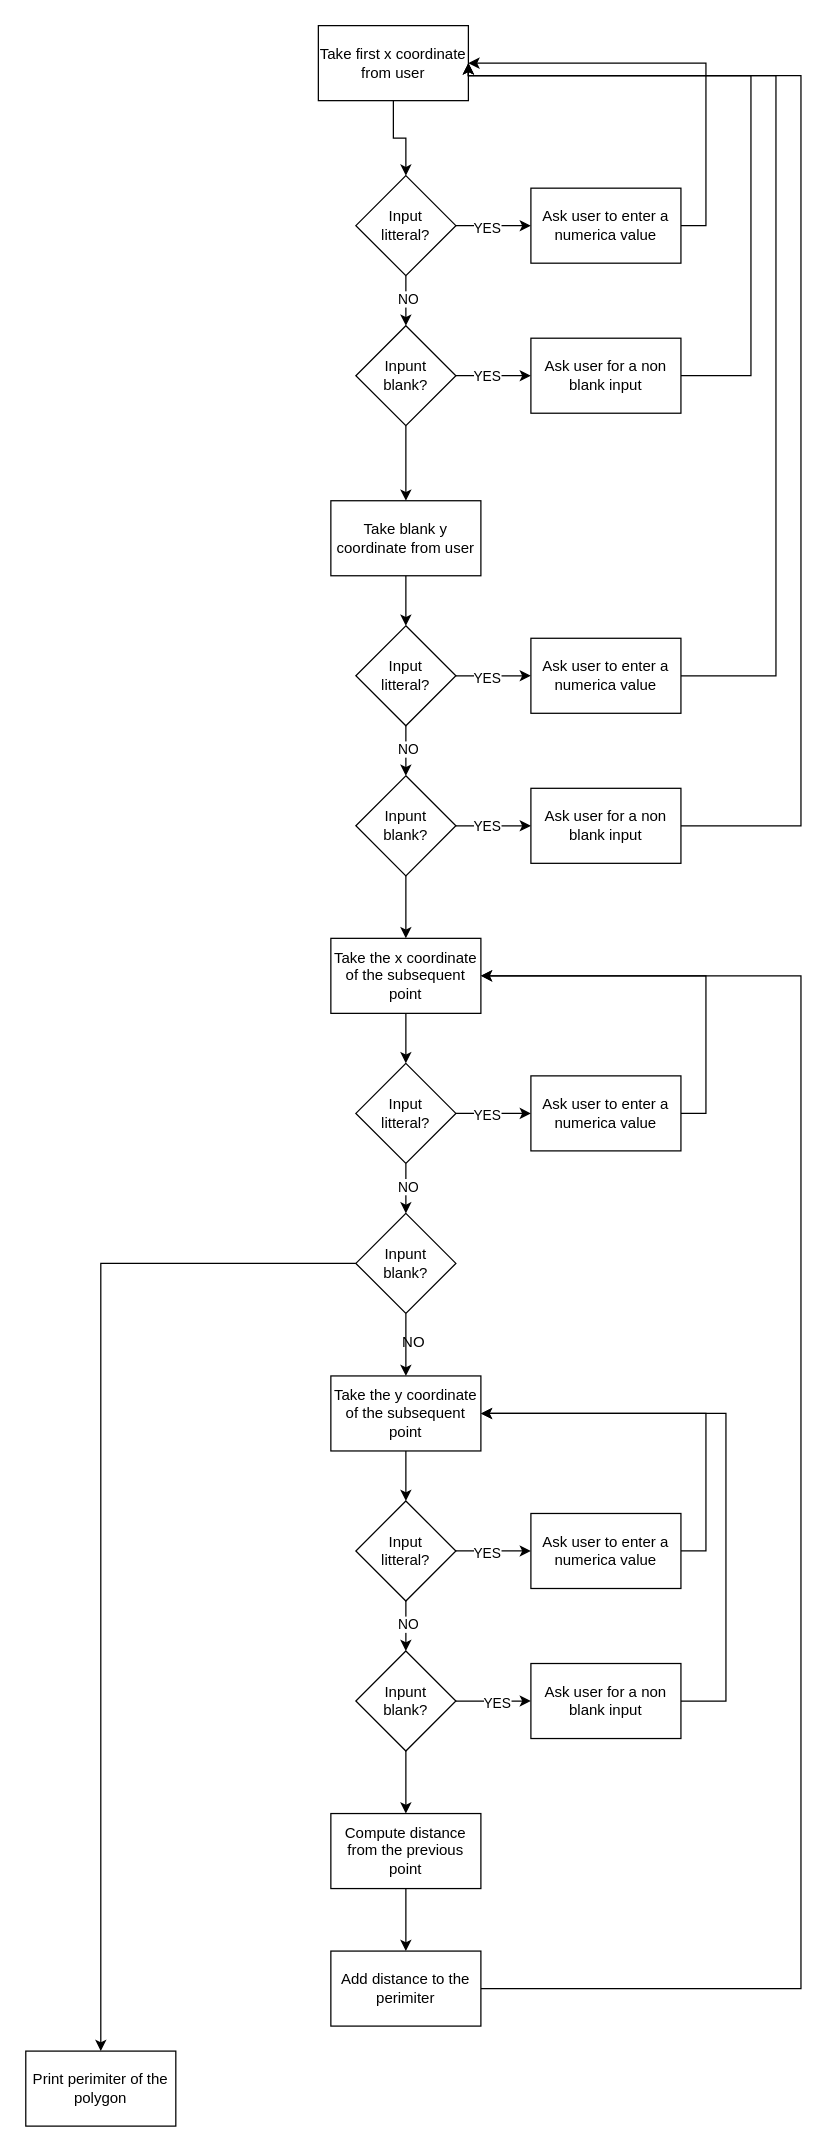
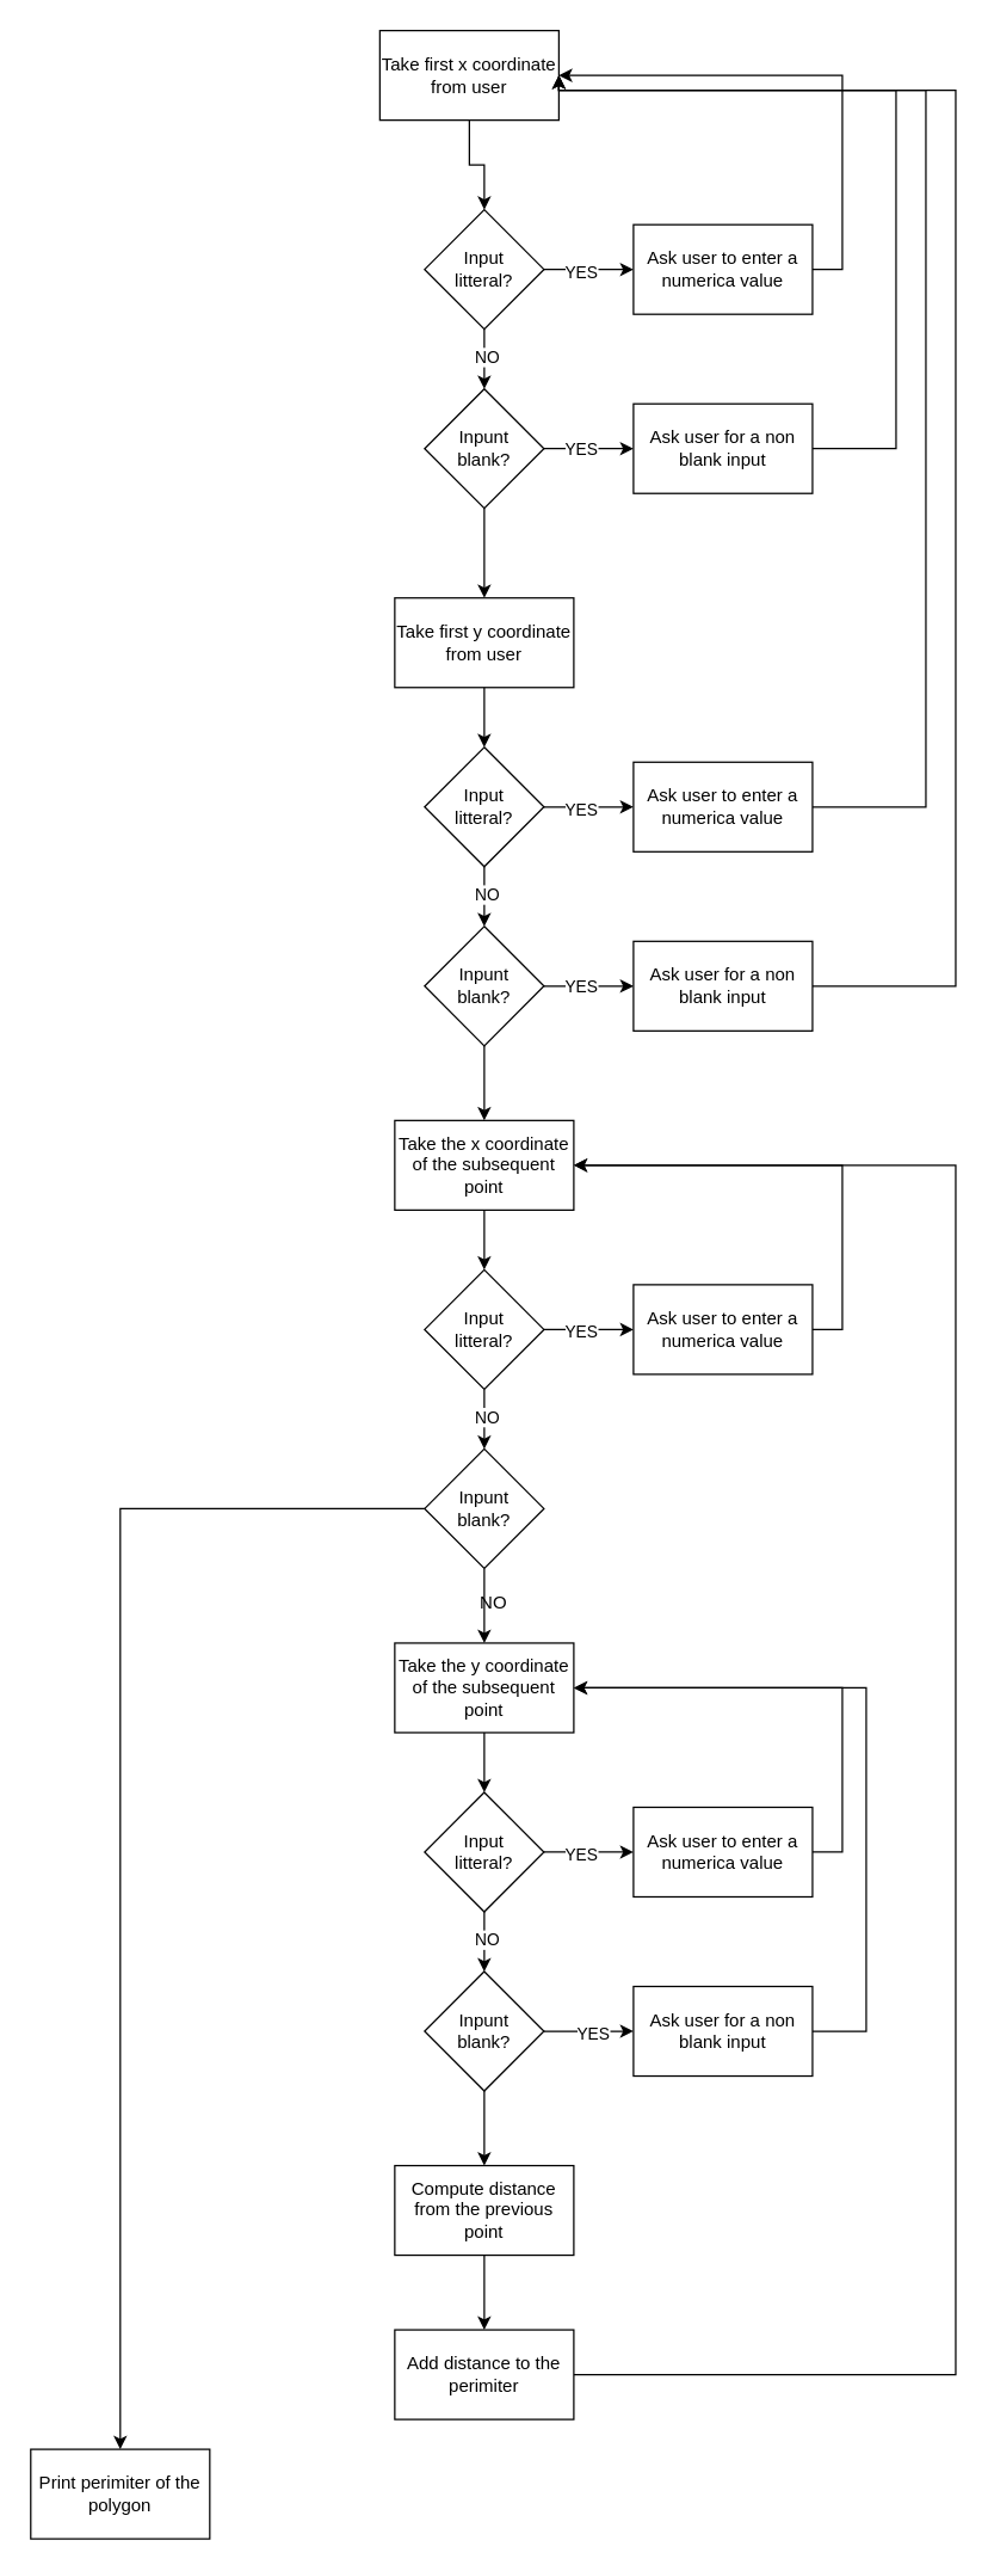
  <mxCell id="0" />
  <mxCell id="1" parent="0" />
  <mxCell id="2" value="" style="edgeStyle=orthogonalEdgeStyle;rounded=0;orthogonalLoop=1;jettySize=auto;html=1;" edge="1" parent="1" source="3" target="8"><mxGeometry relative="1" as="geometry" /></mxCell>
  <mxCell id="3" value="Take first x coordinate from user" style="rounded=0;whiteSpace=wrap;html=1;" vertex="1" parent="1"><mxGeometry x="254" y="20" width="120" height="60" as="geometry" /></mxCell>
  <mxCell id="4" value="" style="edgeStyle=orthogonalEdgeStyle;rounded=0;orthogonalLoop=1;jettySize=auto;html=1;" edge="1" parent="1" source="8" target="12"><mxGeometry relative="1" as="geometry" /></mxCell>
  <mxCell id="5" value="NO" style="edgeLabel;html=1;align=center;verticalAlign=middle;resizable=0;points=[];" vertex="1" connectable="0" parent="4"><mxGeometry x="-0.1" y="1" relative="1" as="geometry"><mxPoint as="offset" /></mxGeometry></mxCell>
  <mxCell id="6" value="" style="edgeStyle=orthogonalEdgeStyle;rounded=0;orthogonalLoop=1;jettySize=auto;html=1;" edge="1" parent="1" source="8" target="14"><mxGeometry relative="1" as="geometry" /></mxCell>
  <mxCell id="7" value="YES" style="edgeLabel;html=1;align=center;verticalAlign=middle;resizable=0;points=[];" vertex="1" connectable="0" parent="6"><mxGeometry x="-0.2" y="-1" relative="1" as="geometry"><mxPoint as="offset" /></mxGeometry></mxCell>
  <mxCell id="8" value="Input&lt;div&gt;litteral?&lt;/div&gt;" style="rhombus;whiteSpace=wrap;html=1;rounded=0;" vertex="1" parent="1"><mxGeometry x="284" y="140" width="80" height="80" as="geometry" /></mxCell>
  <mxCell id="9" value="" style="edgeStyle=orthogonalEdgeStyle;rounded=0;orthogonalLoop=1;jettySize=auto;html=1;" edge="1" parent="1" source="12" target="16"><mxGeometry relative="1" as="geometry" /></mxCell>
  <mxCell id="10" value="YES" style="edgeLabel;html=1;align=center;verticalAlign=middle;resizable=0;points=[];" vertex="1" connectable="0" parent="9"><mxGeometry x="-0.2" relative="1" as="geometry"><mxPoint as="offset" /></mxGeometry></mxCell>
  <mxCell id="11" value="" style="edgeStyle=orthogonalEdgeStyle;rounded=0;orthogonalLoop=1;jettySize=auto;html=1;" edge="1" parent="1" source="12" target="18"><mxGeometry relative="1" as="geometry" /></mxCell>
  <mxCell id="12" value="Inpunt&lt;div&gt;blank?&lt;/div&gt;" style="rhombus;whiteSpace=wrap;html=1;rounded=0;" vertex="1" parent="1"><mxGeometry x="284" y="260" width="80" height="80" as="geometry" /></mxCell>
  <mxCell id="13" style="edgeStyle=orthogonalEdgeStyle;rounded=0;orthogonalLoop=1;jettySize=auto;html=1;exitX=1;exitY=0.5;exitDx=0;exitDy=0;entryX=1;entryY=0.5;entryDx=0;entryDy=0;" edge="1" parent="1" source="14" target="3"><mxGeometry relative="1" as="geometry" /></mxCell>
  <mxCell id="14" value="Ask user to enter a numerica value" style="whiteSpace=wrap;html=1;rounded=0;" vertex="1" parent="1"><mxGeometry x="424" y="150" width="120" height="60" as="geometry" /></mxCell>
  <mxCell id="15" style="edgeStyle=orthogonalEdgeStyle;rounded=0;orthogonalLoop=1;jettySize=auto;html=1;exitX=1;exitY=0.5;exitDx=0;exitDy=0;entryX=1;entryY=0.5;entryDx=0;entryDy=0;" edge="1" parent="1" source="16" target="3"><mxGeometry relative="1" as="geometry"><Array as="points"><mxPoint x="600" y="300" /><mxPoint x="600" y="60" /></Array></mxGeometry></mxCell>
  <mxCell id="16" value="Ask user for a non blank input" style="whiteSpace=wrap;html=1;rounded=0;" vertex="1" parent="1"><mxGeometry x="424" y="270" width="120" height="60" as="geometry" /></mxCell>
  <mxCell id="17" style="edgeStyle=orthogonalEdgeStyle;rounded=0;orthogonalLoop=1;jettySize=auto;html=1;exitX=0.5;exitY=1;exitDx=0;exitDy=0;entryX=0.5;entryY=0;entryDx=0;entryDy=0;" edge="1" parent="1" source="18" target="23"><mxGeometry relative="1" as="geometry" /></mxCell>
- <mxCell id="18" value="Take blank y coordinate from user" style="whiteSpace=wrap;html=1;rounded=0;" vertex="1" parent="1"><mxGeometry x="264" y="400" width="120" height="60" as="geometry" /></mxCell>
+ <mxCell id="18" value="Take first y coordinate from user" style="whiteSpace=wrap;html=1;rounded=0;" vertex="1" parent="1"><mxGeometry x="264" y="400" width="120" height="60" as="geometry" /></mxCell>
  <mxCell id="19" value="" style="edgeStyle=orthogonalEdgeStyle;rounded=0;orthogonalLoop=1;jettySize=auto;html=1;" edge="1" parent="1" source="23" target="27"><mxGeometry relative="1" as="geometry" /></mxCell>
  <mxCell id="20" value="NO" style="edgeLabel;html=1;align=center;verticalAlign=middle;resizable=0;points=[];" vertex="1" connectable="0" parent="19"><mxGeometry x="-0.1" y="1" relative="1" as="geometry"><mxPoint as="offset" /></mxGeometry></mxCell>
  <mxCell id="21" value="" style="edgeStyle=orthogonalEdgeStyle;rounded=0;orthogonalLoop=1;jettySize=auto;html=1;" edge="1" parent="1" source="23" target="29"><mxGeometry relative="1" as="geometry" /></mxCell>
  <mxCell id="22" value="YES" style="edgeLabel;html=1;align=center;verticalAlign=middle;resizable=0;points=[];" vertex="1" connectable="0" parent="21"><mxGeometry x="-0.2" y="-1" relative="1" as="geometry"><mxPoint as="offset" /></mxGeometry></mxCell>
  <mxCell id="23" value="Input&lt;div&gt;litteral?&lt;/div&gt;" style="rhombus;whiteSpace=wrap;html=1;rounded=0;" vertex="1" parent="1"><mxGeometry x="284" y="500" width="80" height="80" as="geometry" /></mxCell>
  <mxCell id="24" value="" style="edgeStyle=orthogonalEdgeStyle;rounded=0;orthogonalLoop=1;jettySize=auto;html=1;" edge="1" parent="1" source="27" target="31"><mxGeometry relative="1" as="geometry" /></mxCell>
  <mxCell id="25" value="YES" style="edgeLabel;html=1;align=center;verticalAlign=middle;resizable=0;points=[];" vertex="1" connectable="0" parent="24"><mxGeometry x="-0.2" relative="1" as="geometry"><mxPoint as="offset" /></mxGeometry></mxCell>
  <mxCell id="26" value="" style="edgeStyle=orthogonalEdgeStyle;rounded=0;orthogonalLoop=1;jettySize=auto;html=1;" edge="1" parent="1" source="27" target="33"><mxGeometry relative="1" as="geometry" /></mxCell>
  <mxCell id="27" value="Inpunt&lt;div&gt;blank?&lt;/div&gt;" style="rhombus;whiteSpace=wrap;html=1;rounded=0;" vertex="1" parent="1"><mxGeometry x="284" y="620" width="80" height="80" as="geometry" /></mxCell>
  <mxCell id="28" style="edgeStyle=orthogonalEdgeStyle;rounded=0;orthogonalLoop=1;jettySize=auto;html=1;exitX=1;exitY=0.5;exitDx=0;exitDy=0;entryX=1;entryY=0.5;entryDx=0;entryDy=0;" edge="1" parent="1" source="29" target="3"><mxGeometry relative="1" as="geometry"><Array as="points"><mxPoint x="620" y="540" /><mxPoint x="620" y="60" /></Array></mxGeometry></mxCell>
  <mxCell id="29" value="Ask user to enter a numerica value" style="whiteSpace=wrap;html=1;rounded=0;" vertex="1" parent="1"><mxGeometry x="424" y="510" width="120" height="60" as="geometry" /></mxCell>
  <mxCell id="30" style="edgeStyle=orthogonalEdgeStyle;rounded=0;orthogonalLoop=1;jettySize=auto;html=1;exitX=1;exitY=0.5;exitDx=0;exitDy=0;entryX=1;entryY=0.5;entryDx=0;entryDy=0;" edge="1" parent="1" source="31" target="3"><mxGeometry relative="1" as="geometry"><Array as="points"><mxPoint x="640" y="660" /><mxPoint x="640" y="60" /></Array></mxGeometry></mxCell>
  <mxCell id="31" value="Ask user for a non blank input" style="whiteSpace=wrap;html=1;rounded=0;" vertex="1" parent="1"><mxGeometry x="424" y="630" width="120" height="60" as="geometry" /></mxCell>
  <mxCell id="32" style="edgeStyle=orthogonalEdgeStyle;rounded=0;orthogonalLoop=1;jettySize=auto;html=1;exitX=0.5;exitY=1;exitDx=0;exitDy=0;" edge="1" parent="1" source="33" target="38"><mxGeometry relative="1" as="geometry" /></mxCell>
  <mxCell id="33" value="Take the x coordinate of the subsequent point" style="whiteSpace=wrap;html=1;rounded=0;" vertex="1" parent="1"><mxGeometry x="264" y="750" width="120" height="60" as="geometry" /></mxCell>
  <mxCell id="34" value="" style="edgeStyle=orthogonalEdgeStyle;rounded=0;orthogonalLoop=1;jettySize=auto;html=1;" edge="1" parent="1" source="38" target="41"><mxGeometry relative="1" as="geometry" /></mxCell>
  <mxCell id="35" value="NO" style="edgeLabel;html=1;align=center;verticalAlign=middle;resizable=0;points=[];" vertex="1" connectable="0" parent="34"><mxGeometry x="-0.1" y="1" relative="1" as="geometry"><mxPoint as="offset" /></mxGeometry></mxCell>
  <mxCell id="36" value="" style="edgeStyle=orthogonalEdgeStyle;rounded=0;orthogonalLoop=1;jettySize=auto;html=1;" edge="1" parent="1" source="38" target="43"><mxGeometry relative="1" as="geometry" /></mxCell>
  <mxCell id="37" value="YES" style="edgeLabel;html=1;align=center;verticalAlign=middle;resizable=0;points=[];" vertex="1" connectable="0" parent="36"><mxGeometry x="-0.2" y="-1" relative="1" as="geometry"><mxPoint as="offset" /></mxGeometry></mxCell>
  <mxCell id="38" value="Input&lt;div&gt;litteral?&lt;/div&gt;" style="rhombus;whiteSpace=wrap;html=1;rounded=0;" vertex="1" parent="1"><mxGeometry x="284" y="850" width="80" height="80" as="geometry" /></mxCell>
  <mxCell id="39" value="" style="edgeStyle=orthogonalEdgeStyle;rounded=0;orthogonalLoop=1;jettySize=auto;html=1;" edge="1" parent="1" source="41" target="45"><mxGeometry relative="1" as="geometry" /></mxCell>
  <mxCell id="40" value="" style="edgeStyle=orthogonalEdgeStyle;rounded=0;orthogonalLoop=1;jettySize=auto;html=1;" edge="1" parent="1" source="41" target="64"><mxGeometry relative="1" as="geometry" /></mxCell>
  <mxCell id="41" value="Inpunt&lt;div&gt;blank?&lt;/div&gt;" style="rhombus;whiteSpace=wrap;html=1;rounded=0;" vertex="1" parent="1"><mxGeometry x="284" y="970" width="80" height="80" as="geometry" /></mxCell>
  <mxCell id="42" style="edgeStyle=orthogonalEdgeStyle;rounded=0;orthogonalLoop=1;jettySize=auto;html=1;exitX=1;exitY=0.5;exitDx=0;exitDy=0;entryX=1;entryY=0.5;entryDx=0;entryDy=0;" edge="1" parent="1" source="43" target="33"><mxGeometry relative="1" as="geometry" /></mxCell>
  <mxCell id="43" value="Ask user to enter a numerica value" style="whiteSpace=wrap;html=1;rounded=0;" vertex="1" parent="1"><mxGeometry x="424" y="860" width="120" height="60" as="geometry" /></mxCell>
  <mxCell id="44" style="edgeStyle=orthogonalEdgeStyle;rounded=0;orthogonalLoop=1;jettySize=auto;html=1;exitX=0.5;exitY=1;exitDx=0;exitDy=0;entryX=0.5;entryY=0;entryDx=0;entryDy=0;" edge="1" parent="1" source="45" target="51"><mxGeometry relative="1" as="geometry" /></mxCell>
  <mxCell id="45" value="Take the y coordinate of the subsequent point" style="whiteSpace=wrap;html=1;rounded=0;" vertex="1" parent="1"><mxGeometry x="264" y="1100" width="120" height="60" as="geometry" /></mxCell>
  <mxCell id="46" value="NO" style="text;html=1;align=center;verticalAlign=middle;resizable=0;points=[];autosize=1;strokeColor=none;fillColor=none;" vertex="1" parent="1"><mxGeometry x="310" y="1058" width="40" height="30" as="geometry" /></mxCell>
  <mxCell id="47" value="" style="edgeStyle=orthogonalEdgeStyle;rounded=0;orthogonalLoop=1;jettySize=auto;html=1;" edge="1" parent="1" source="51" target="55"><mxGeometry relative="1" as="geometry" /></mxCell>
  <mxCell id="48" value="NO" style="edgeLabel;html=1;align=center;verticalAlign=middle;resizable=0;points=[];" vertex="1" connectable="0" parent="47"><mxGeometry x="-0.1" y="1" relative="1" as="geometry"><mxPoint as="offset" /></mxGeometry></mxCell>
  <mxCell id="49" value="" style="edgeStyle=orthogonalEdgeStyle;rounded=0;orthogonalLoop=1;jettySize=auto;html=1;" edge="1" parent="1" source="51" target="57"><mxGeometry relative="1" as="geometry" /></mxCell>
  <mxCell id="50" value="YES" style="edgeLabel;html=1;align=center;verticalAlign=middle;resizable=0;points=[];" vertex="1" connectable="0" parent="49"><mxGeometry x="-0.2" y="-1" relative="1" as="geometry"><mxPoint as="offset" /></mxGeometry></mxCell>
  <mxCell id="51" value="Input&lt;div&gt;litteral?&lt;/div&gt;" style="rhombus;whiteSpace=wrap;html=1;rounded=0;" vertex="1" parent="1"><mxGeometry x="284" y="1200" width="80" height="80" as="geometry" /></mxCell>
  <mxCell id="52" style="edgeStyle=orthogonalEdgeStyle;rounded=0;orthogonalLoop=1;jettySize=auto;html=1;exitX=1;exitY=0.5;exitDx=0;exitDy=0;entryX=0;entryY=0.5;entryDx=0;entryDy=0;" edge="1" parent="1" source="55" target="59"><mxGeometry relative="1" as="geometry" /></mxCell>
  <mxCell id="53" value="YES" style="edgeLabel;html=1;align=center;verticalAlign=middle;resizable=0;points=[];" vertex="1" connectable="0" parent="52"><mxGeometry x="0.067" y="-1" relative="1" as="geometry"><mxPoint as="offset" /></mxGeometry></mxCell>
  <mxCell id="54" value="" style="edgeStyle=orthogonalEdgeStyle;rounded=0;orthogonalLoop=1;jettySize=auto;html=1;" edge="1" parent="1" source="55" target="61"><mxGeometry relative="1" as="geometry" /></mxCell>
  <mxCell id="55" value="Inpunt&lt;div&gt;blank?&lt;/div&gt;" style="rhombus;whiteSpace=wrap;html=1;rounded=0;" vertex="1" parent="1"><mxGeometry x="284" y="1320" width="80" height="80" as="geometry" /></mxCell>
  <mxCell id="56" style="edgeStyle=orthogonalEdgeStyle;rounded=0;orthogonalLoop=1;jettySize=auto;html=1;exitX=1;exitY=0.5;exitDx=0;exitDy=0;entryX=1;entryY=0.5;entryDx=0;entryDy=0;" edge="1" parent="1" source="57" target="45"><mxGeometry relative="1" as="geometry" /></mxCell>
  <mxCell id="57" value="Ask user to enter a numerica value" style="whiteSpace=wrap;html=1;rounded=0;" vertex="1" parent="1"><mxGeometry x="424" y="1210" width="120" height="60" as="geometry" /></mxCell>
  <mxCell id="58" style="edgeStyle=orthogonalEdgeStyle;rounded=0;orthogonalLoop=1;jettySize=auto;html=1;exitX=1;exitY=0.5;exitDx=0;exitDy=0;entryX=1;entryY=0.5;entryDx=0;entryDy=0;" edge="1" parent="1" source="59" target="45"><mxGeometry relative="1" as="geometry"><Array as="points"><mxPoint x="580" y="1360" /><mxPoint x="580" y="1130" /></Array></mxGeometry></mxCell>
  <mxCell id="59" value="Ask user for a non blank input" style="whiteSpace=wrap;html=1;rounded=0;" vertex="1" parent="1"><mxGeometry x="424" y="1330" width="120" height="60" as="geometry" /></mxCell>
  <mxCell id="60" value="" style="edgeStyle=orthogonalEdgeStyle;rounded=0;orthogonalLoop=1;jettySize=auto;html=1;" edge="1" parent="1" source="61" target="63"><mxGeometry relative="1" as="geometry" /></mxCell>
  <mxCell id="61" value="Compute distance from the previous point" style="whiteSpace=wrap;html=1;rounded=0;" vertex="1" parent="1"><mxGeometry x="264" y="1450" width="120" height="60" as="geometry" /></mxCell>
  <mxCell id="62" style="edgeStyle=orthogonalEdgeStyle;rounded=0;orthogonalLoop=1;jettySize=auto;html=1;exitX=1;exitY=0.5;exitDx=0;exitDy=0;entryX=1;entryY=0.5;entryDx=0;entryDy=0;" edge="1" parent="1" source="63" target="33"><mxGeometry relative="1" as="geometry"><Array as="points"><mxPoint x="640" y="1590" /><mxPoint x="640" y="780" /></Array></mxGeometry></mxCell>
  <mxCell id="63" value="Add distance to the perimiter" style="whiteSpace=wrap;html=1;rounded=0;" vertex="1" parent="1"><mxGeometry x="264" y="1560" width="120" height="60" as="geometry" /></mxCell>
  <mxCell id="64" value="Print perimiter of the polygon" style="whiteSpace=wrap;html=1;rounded=0;" vertex="1" parent="1"><mxGeometry x="20" y="1640" width="120" height="60" as="geometry" /></mxCell>
